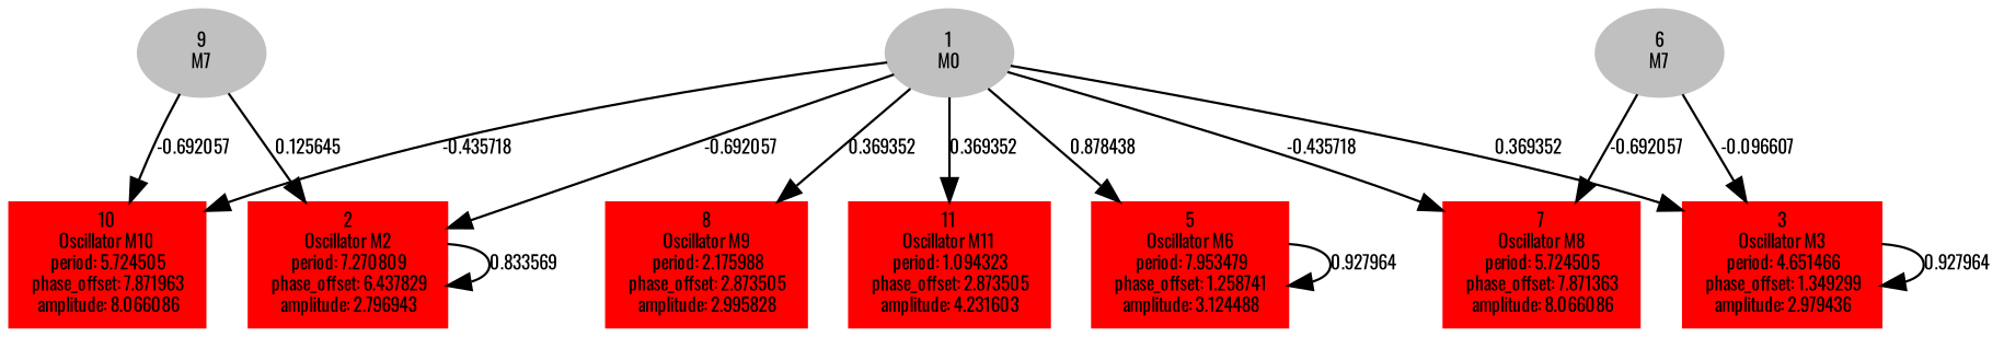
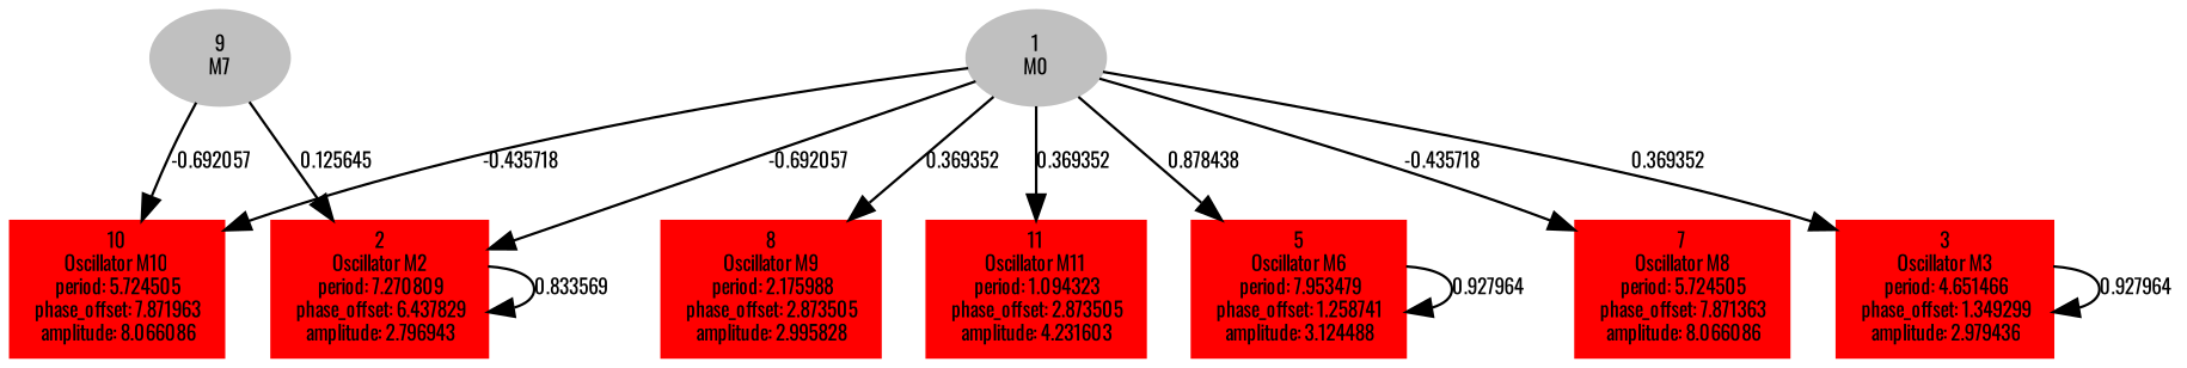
  digraph {
    fontname=Oswald
    forcelabels=true
    node [color=red fontname=Oswald fontsize=8 style=filled shape=box]
    edge [fontname=Oswald fontsize=8]
    n1 [color=grey label=<1<BR/>M0> shape=""]
    n2 [label=<2<BR />Oscillator M2<BR /> period: 7.270809<BR /> phase_offset: 6.437829<BR /> amplitude: 2.796943>]
    n3 [label=<3<BR />Oscillator M3<BR /> period: 4.651466<BR /> phase_offset: 1.349299<BR /> amplitude: 2.979436>]
    n4 [label=<5<BR />Oscillator M6<BR /> period: 7.953479<BR /> phase_offset: 1.258741<BR /> amplitude: 3.124488>]
    n5 [label=<7<BR />Oscillator M8<BR /> period: 5.724505<BR /> phase_offset: 7.871363<BR /> amplitude: 8.066086>]
    n6 [label=<8<BR />Oscillator M9<BR /> period: 2.175988<BR /> phase_offset: 2.873505<BR /> amplitude: 2.995828>]
    n7 [label=<10<BR />Oscillator M10<BR /> period: 5.724505<BR /> phase_offset: 7.871963<BR /> amplitude: 8.066086>]
    n8 [label=<11<BR />Oscillator M11<BR /> period: 1.094323<BR /> phase_offset: 2.873505<BR /> amplitude: 4.231603>]
-   n9 [color=grey label=<6<BR/>M7> shape=""]
    n10 [color=grey label=<9<BR/>M7> shape=""]
    n1 -> n2 [label="-0.692057 "]
    n1 -> n3 [label="0.369352 "]
    n1 -> n4 [label="0.878438 "]
    n1 -> n5 [label="-0.435718 "]
    n1 -> n6 [label="0.369352 "]
    n1 -> n7 [label="-0.435718 "]
    n1 -> n8 [label="0.369352 "]
    n2 -> n2 [label="0.833569 "]
    n3 -> n3 [label="0.927964 "]
    n4 -> n4 [label="0.927964 "]
-   n9 -> n3 [label="-0.096607 "]
-   n9 -> n5 [label="-0.692057 "]
    n10 -> n2 [label="0.125645 "]
    n10 -> n7 [label="-0.692057 "]
  }
